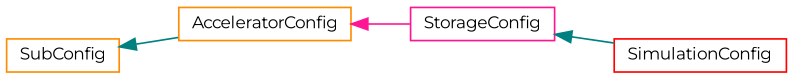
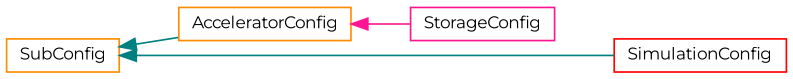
  digraph {
    fontname=Montserrat
    rankdir=LR
    node [color=darkorange fillcolor=white fontname=Montserrat fontsize=10 shape=record style=filled]
    edge [color=teal dir=back fontname=Montserrat fontsize=10 labelfontname=Helvetica labelfontsize=10 style=solid]
    n1 [height=0.2 label=SubConfig width=0.4]
    n2 [height=0.2 label=AcceleratorConfig width=0.4]
    n3 [color=red height=0.2 label=SimulationConfig width=0.4]
    n4 [color=deeppink height=0.2 label=StorageConfig width=0.4]
    n1 -> n2
-   n4 -> n3
+   n1 -> n3
    n2 -> n4 [color=deeppink]
  }
